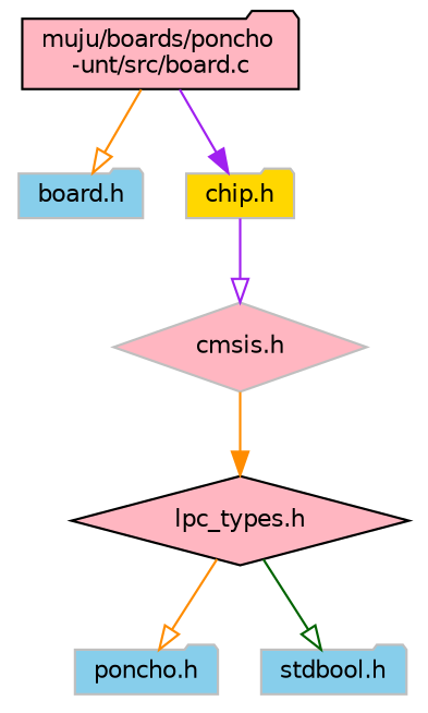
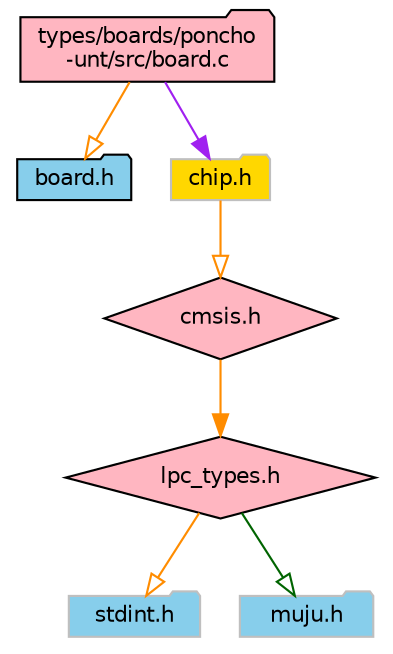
  digraph {
    node [color=grey75 fillcolor=lightpink fontname=Helvetica fontsize=10 shape=folder style=filled]
    edge [arrowhead=onormal color=darkorange fontname=Helvetica fontsize=10 labelfontname=Helvetica labelfontsize=10 style=solid]
-   n1 [color=black fontcolor=black height=0.2 label="muju/boards/poncho\l-unt/src/board.c" width=0.4]
-   n2 [fillcolor=skyblue height=0.2 label="board.h" width=0.4]
+   n1 [color=black fontcolor=black height=0.2 label="types/boards/poncho\l-unt/src/board.c" width=0.4]
+   n2 [color=black fillcolor=skyblue height=0.2 label="board.h" width=0.4]
    n3 [fillcolor=gold height=0.2 label="chip.h" width=0.4]
-   n4 [height=0.2 label="cmsis.h" shape=diamond width=0.4]
+   n4 [color=black height=0.2 label="cmsis.h" shape=diamond width=0.4]
    n5 [color=black height=0.2 label="lpc_types.h" shape=diamond width=0.4]
-   n6 [fillcolor=skyblue height=0.2 label="poncho.h" width=0.4]
-   n7 [fillcolor=skyblue height=0.2 label="stdbool.h" width=0.4]
+   n6 [fillcolor=skyblue height=0.2 label="stdint.h" width=0.4]
+   n7 [fillcolor=skyblue height=0.2 label="muju.h" width=0.4]
    n1 -> n2
    n1 -> n3 [arrowhead=normal color=purple]
-   n3 -> n4 [color=purple]
+   n3 -> n4
    n4 -> n5 [arrowhead=normal]
    n5 -> n6
    n5 -> n7 [color=darkgreen]
  }
